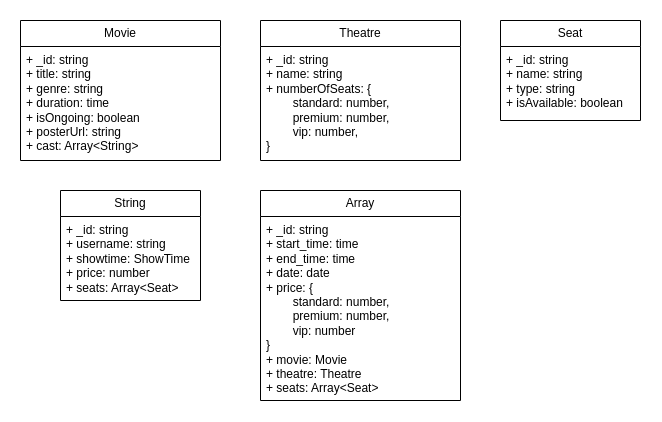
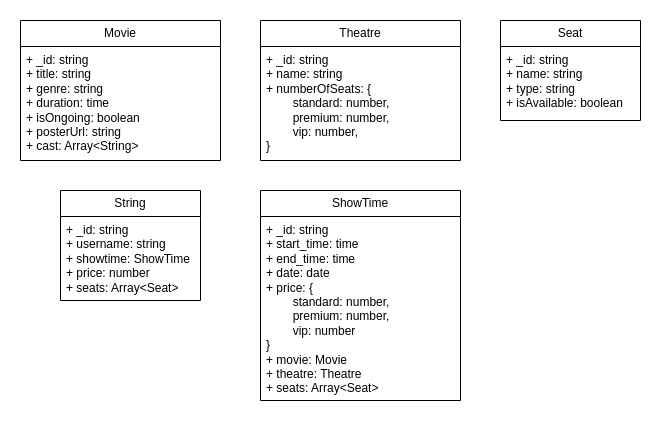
  <mxCell id="0" />
  <mxCell id="1" parent="0" />
  <mxCell id="2" value="Seat" style="swimlane;fontStyle=0;childLayout=stackLayout;horizontal=1;startSize=26;fillColor=none;horizontalStack=0;resizeParent=1;resizeParentMax=0;resizeLast=0;collapsible=1;marginBottom=0;whiteSpace=wrap;html=1;" parent="1" vertex="1"><mxGeometry x="500" y="20" width="140" height="100" as="geometry"><mxRectangle x="150" y="90" width="100" height="30" as="alternateBounds" /></mxGeometry></mxCell>
  <mxCell id="3" value="+ _id: string&lt;div&gt;+ name: string&lt;/div&gt;&lt;div&gt;+ type: string&lt;/div&gt;&lt;div&gt;+ isAvailable: boolean&lt;/div&gt;" style="text;strokeColor=none;fillColor=none;align=left;verticalAlign=top;spacingLeft=4;spacingRight=4;overflow=hidden;rotatable=0;points=[[0,0.5],[1,0.5]];portConstraint=eastwest;whiteSpace=wrap;html=1;" parent="2" vertex="1"><mxGeometry y="26" width="140" height="74" as="geometry" /></mxCell>
  <mxCell id="4" value="Theatre" style="swimlane;fontStyle=0;childLayout=stackLayout;horizontal=1;startSize=26;fillColor=none;horizontalStack=0;resizeParent=1;resizeParentMax=0;resizeLast=0;collapsible=1;marginBottom=0;whiteSpace=wrap;html=1;" parent="1" vertex="1"><mxGeometry x="260" y="20" width="200" height="140" as="geometry"><mxRectangle x="150" y="90" width="100" height="30" as="alternateBounds" /></mxGeometry></mxCell>
  <mxCell id="5" value="+ _id: string&lt;div&gt;+ name: string&lt;/div&gt;&lt;div&gt;+ numberOfSeats: {&amp;nbsp;&lt;/div&gt;&lt;div&gt;&lt;span style=&quot;white-space: pre;&quot;&gt;&#09;&lt;/span&gt;standard: number,&lt;br&gt;&lt;/div&gt;&lt;div&gt;&lt;span style=&quot;white-space: pre;&quot;&gt;&#09;&lt;/span&gt;premium: number,&lt;br&gt;&lt;/div&gt;&lt;div&gt;&lt;span style=&quot;white-space: pre;&quot;&gt;&#09;&lt;/span&gt;vip: number,&lt;br&gt;&lt;/div&gt;&lt;div&gt;}&lt;/div&gt;" style="text;strokeColor=none;fillColor=none;align=left;verticalAlign=top;spacingLeft=4;spacingRight=4;overflow=hidden;rotatable=0;points=[[0,0.5],[1,0.5]];portConstraint=eastwest;whiteSpace=wrap;html=1;" parent="4" vertex="1"><mxGeometry y="26" width="200" height="114" as="geometry" /></mxCell>
  <mxCell id="6" value="String" style="swimlane;fontStyle=0;childLayout=stackLayout;horizontal=1;startSize=26;fillColor=none;horizontalStack=0;resizeParent=1;resizeParentMax=0;resizeLast=0;collapsible=1;marginBottom=0;whiteSpace=wrap;html=1;" parent="1" vertex="1"><mxGeometry x="60" y="190" width="140" height="110" as="geometry"><mxRectangle x="330" y="290" width="100" height="30" as="alternateBounds" /></mxGeometry></mxCell>
  <mxCell id="7" value="+ _id: string&lt;div&gt;+ username: string&lt;/div&gt;&lt;div&gt;+ showtime: ShowTime&lt;/div&gt;&lt;div&gt;+ price: number&lt;/div&gt;&lt;div&gt;+ seats: Array&amp;lt;Seat&amp;gt;&lt;/div&gt;" style="text;strokeColor=none;fillColor=none;align=left;verticalAlign=top;spacingLeft=4;spacingRight=4;overflow=hidden;rotatable=0;points=[[0,0.5],[1,0.5]];portConstraint=eastwest;whiteSpace=wrap;html=1;container=0;" parent="6" vertex="1"><mxGeometry y="26" width="140" height="84" as="geometry" /></mxCell>
  <mxCell id="8" value="Movie" style="swimlane;fontStyle=0;childLayout=stackLayout;horizontal=1;startSize=26;fillColor=none;horizontalStack=0;resizeParent=1;resizeParentMax=0;resizeLast=0;collapsible=1;marginBottom=0;whiteSpace=wrap;html=1;" parent="1" vertex="1"><mxGeometry x="20" y="20" width="200" height="140" as="geometry"><mxRectangle x="150" y="90" width="100" height="30" as="alternateBounds" /></mxGeometry></mxCell>
  <mxCell id="9" value="+ _id: string&lt;div&gt;+ title: string&lt;/div&gt;&lt;div&gt;+ genre: string&lt;/div&gt;&lt;div&gt;+ duration: time&lt;/div&gt;&lt;div&gt;+ isOngoing: boolean&lt;/div&gt;&lt;div&gt;+ posterUrl: string&lt;/div&gt;&lt;div&gt;+ cast: Array&amp;lt;String&amp;gt;&lt;/div&gt;" style="text;strokeColor=none;fillColor=none;align=left;verticalAlign=top;spacingLeft=4;spacingRight=4;overflow=hidden;rotatable=0;points=[[0,0.5],[1,0.5]];portConstraint=eastwest;whiteSpace=wrap;html=1;" parent="8" vertex="1"><mxGeometry y="26" width="200" height="114" as="geometry" /></mxCell>
- <mxCell id="10" value="Array" style="swimlane;fontStyle=0;childLayout=stackLayout;horizontal=1;startSize=26;fillColor=none;horizontalStack=0;resizeParent=1;resizeParentMax=0;resizeLast=0;collapsible=1;marginBottom=0;whiteSpace=wrap;html=1;" parent="1" vertex="1"><mxGeometry x="260" y="190" width="200" height="210" as="geometry"><mxRectangle x="150" y="90" width="100" height="30" as="alternateBounds" /></mxGeometry></mxCell>
+ <mxCell id="10" value="ShowTime" style="swimlane;fontStyle=0;childLayout=stackLayout;horizontal=1;startSize=26;fillColor=none;horizontalStack=0;resizeParent=1;resizeParentMax=0;resizeLast=0;collapsible=1;marginBottom=0;whiteSpace=wrap;html=1;" parent="1" vertex="1"><mxGeometry x="260" y="190" width="200" height="210" as="geometry"><mxRectangle x="150" y="90" width="100" height="30" as="alternateBounds" /></mxGeometry></mxCell>
  <mxCell id="11" value="+ _id: string&lt;div&gt;&lt;span style=&quot;background-color: initial;&quot;&gt;+ start_time: time&lt;/span&gt;&lt;div&gt;+ end_time: time&lt;/div&gt;&lt;div&gt;&lt;span style=&quot;background-color: initial;&quot;&gt;+ date: date&lt;/span&gt;&lt;/div&gt;&lt;div&gt;&lt;span style=&quot;background-color: initial;&quot;&gt;+ price: {&lt;/span&gt;&lt;/div&gt;&lt;div&gt;&lt;span style=&quot;background-color: initial;&quot;&gt;&lt;span style=&quot;white-space: pre;&quot;&gt;&#09;&lt;/span&gt;standard: number,&lt;br&gt;&lt;/span&gt;&lt;/div&gt;&lt;div&gt;&lt;span style=&quot;background-color: initial;&quot;&gt;&lt;span style=&quot;white-space: pre;&quot;&gt;&#09;&lt;/span&gt;premium: number,&lt;br&gt;&lt;/span&gt;&lt;/div&gt;&lt;div&gt;&lt;span style=&quot;background-color: initial;&quot;&gt;&lt;span style=&quot;white-space: pre;&quot;&gt;&#09;&lt;/span&gt;vip: number&lt;br&gt;&lt;/span&gt;&lt;/div&gt;&lt;div&gt;&lt;span style=&quot;background-color: initial;&quot;&gt;}&lt;/span&gt;&lt;/div&gt;&lt;div&gt;&lt;span style=&quot;background-color: initial;&quot;&gt;+ movie: Movie&lt;/span&gt;&lt;br&gt;&lt;/div&gt;&lt;div&gt;&lt;div&gt;+ theatre: Theatre&lt;/div&gt;&lt;/div&gt;&lt;div&gt;&lt;span style=&quot;background-color: initial;&quot;&gt;+ seats: Array&amp;lt;Seat&amp;gt;&lt;/span&gt;&lt;br&gt;&lt;/div&gt;&lt;/div&gt;" style="text;strokeColor=none;fillColor=none;align=left;verticalAlign=top;spacingLeft=4;spacingRight=4;overflow=hidden;rotatable=0;points=[[0,0.5],[1,0.5]];portConstraint=eastwest;whiteSpace=wrap;html=1;" parent="10" vertex="1"><mxGeometry y="26" width="200" height="184" as="geometry" /></mxCell>
